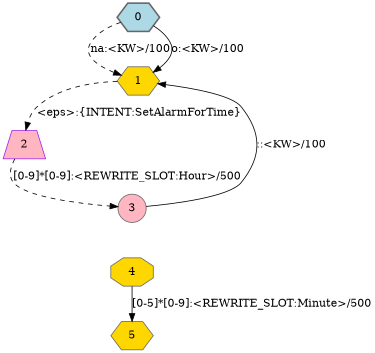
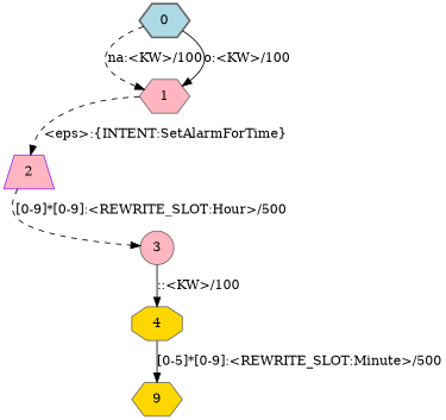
  digraph {
    nodesep=0.25
    rankdir=TB
    ranksep=0.4
    node [color=gray40 fillcolor=gold fontsize=14 shape=hexagon style="solid,filled"]
    edge [fontsize=14 style=dashed]
    n1 [fillcolor=lightblue label=0 style="bold,filled"]
-   n2 [label=1]
+   n2 [fillcolor=lightpink label=1]
    n3 [color=purple fillcolor=lightpink label=2 shape=trapezium]
    n4 [fillcolor=lightpink label=3 shape=circle]
    n5 [label=4 shape=octagon]
-   n6 [label=5]
+   n6 [label=9]
    n1 -> n2 [label="na:<KW>/100"]
    n1 -> n2 [label="o:<KW>/100" style=solid]
    n2 -> n3 [label="<eps>:{INTENT:SetAlarmForTime}"]
    n3 -> n4 [label="[0-9]*[0-9]:<REWRITE_SLOT:Hour>/500"]
-   n4 -> n2 [label="::<KW>/100" style=solid]
+   n4 -> n5 [label="::<KW>/100" style=solid]
    n5 -> n6 [label="[0-5]*[0-9]:<REWRITE_SLOT:Minute>/500" style=solid]
  }
